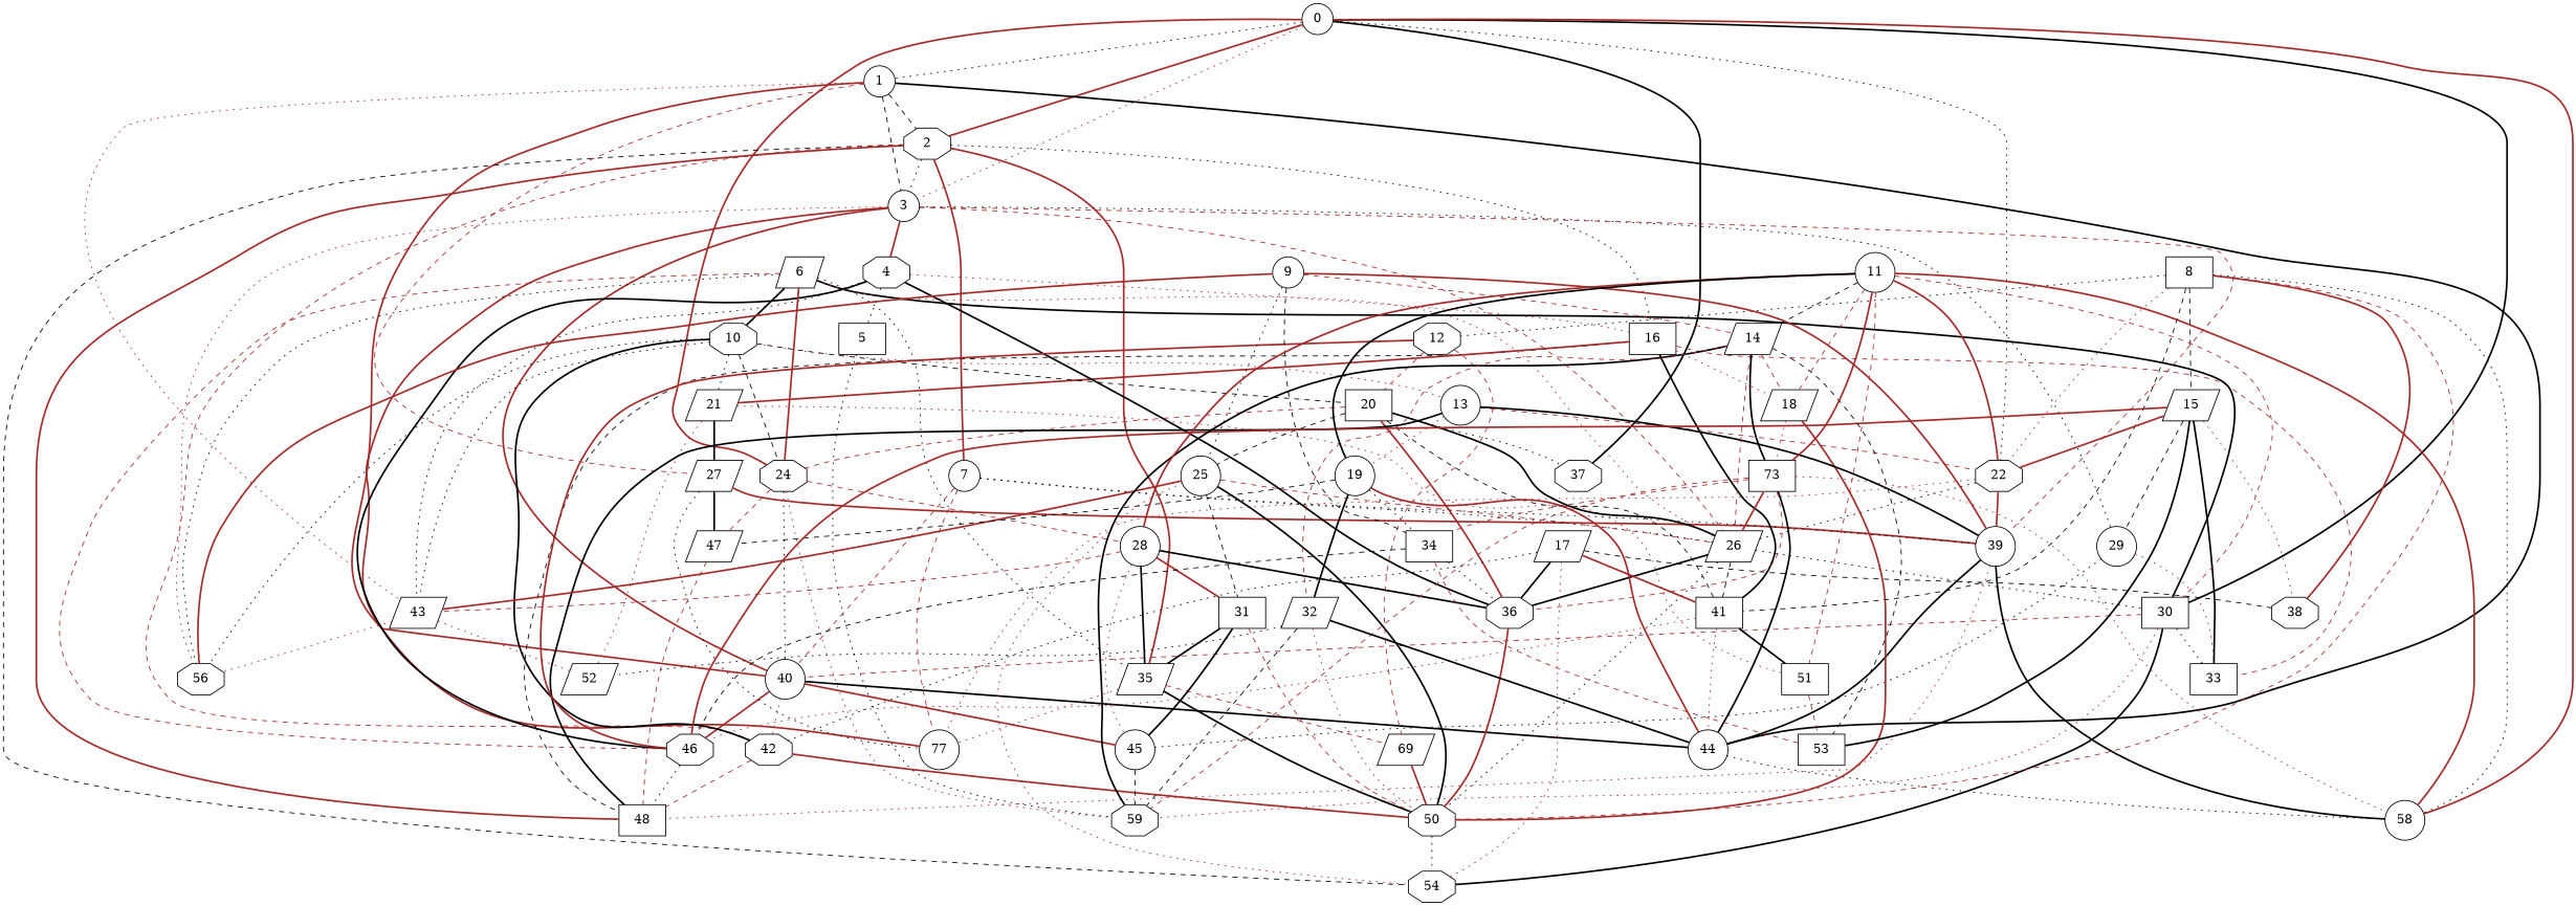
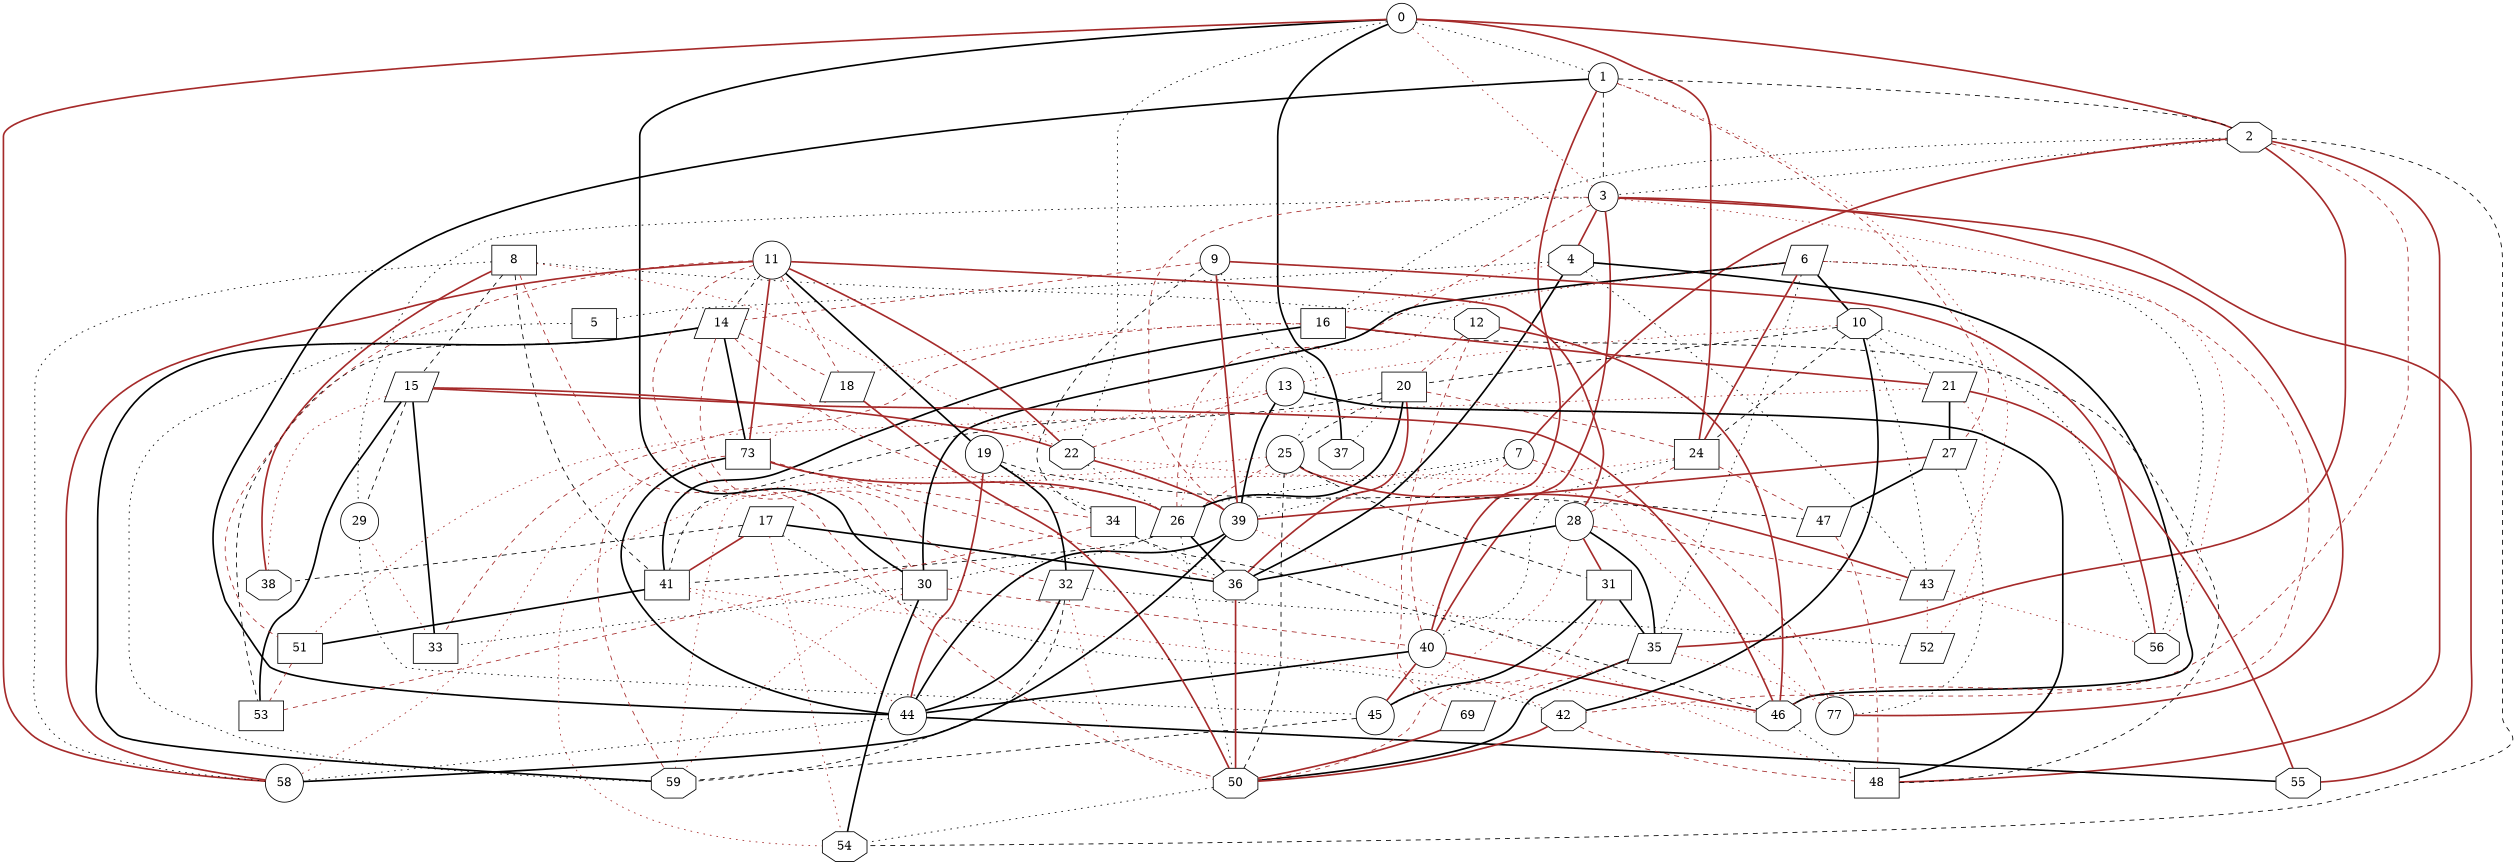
  graph {
    node [shape=circle]
    edge [color=brown style=bold]
    0
    1
    2 [shape=octagon]
    3
    37 [shape=octagon]
    22 [shape=octagon]
    30 [shape=box]
    58
-   24 [shape=octagon]
+   24 [shape=box]
    40
    43 [shape=parallelogram]
    44
    27 [shape=parallelogram]
    35 [shape=parallelogram]
    54 [shape=octagon]
    7
    16 [shape=box]
    48 [shape=box]
    42 [shape=octagon]
    26 [shape=parallelogram]
    n21 [label=77]
    29
    39
    56 [shape=octagon]
    4 [shape=octagon]
+   55 [shape=octagon]
    59 [shape=octagon]
    33 [shape=box]
    28
    47 [shape=parallelogram]
    46 [shape=octagon]
    45
    52 [shape=parallelogram]
    50 [shape=octagon]
    n35 [label=69 shape=parallelogram]
    41 [shape=box]
    21 [shape=parallelogram]
    18 [shape=parallelogram]
    36 [shape=octagon]
    5 [shape=box]
    31 [shape=box]
    51 [shape=box]
    n43 [label=73 shape=box]
    6 [shape=parallelogram]
    10 [shape=octagon]
    20 [shape=box]
    13
    25
    19
    8 [shape=box]
    38 [shape=octagon]
    15 [shape=parallelogram]
    12 [shape=octagon]
    53 [shape=box]
    9
    14 [shape=parallelogram]
    34 [shape=box]
    32 [shape=parallelogram]
    11
    17 [shape=parallelogram]
    0 -- 1 [color=black style=dotted]
    0 -- 2
    0 -- 3 [style=dotted]
    0 -- 37 [color=black]
    0 -- 22 [color=black style=dotted]
    0 -- 30 [color=black]
    0 -- 58
    0 -- 24
    1 -- 2 [color=black style=dashed]
    1 -- 3 [color=black style=dashed]
    1 -- 40
    1 -- 43 [style=dotted]
    1 -- 44 [color=black]
    1 -- 27 [style=dashed]
    2 -- 3 [color=black style=dotted]
    2 -- 35
    2 -- 54 [color=black style=dashed]
    2 -- 7
    2 -- 16 [color=black style=dotted]
    2 -- 48
    2 -- 42 [style=dashed]
    3 -- 40
    3 -- 26 [style=dashed]
    3 -- n21
    3 -- 29 [color=black style=dotted]
    3 -- 39 [style=dashed]
    3 -- 56 [style=dotted]
    3 -- 4
+   3 -- 55
    22 -- 26 [color=black style=dotted]
    22 -- n21 [style=dotted]
    22 -- 39
    30 -- 40 [style=dashed]
    30 -- 54 [color=black]
    30 -- 59 [style=dotted]
    30 -- 33 [color=black style=dotted]
    24 -- 40 [color=black style=dotted]
    24 -- 59 [style=dotted]
    24 -- 28 [style=dashed]
    24 -- 47 [style=dashed]
    40 -- 44 [color=black]
    40 -- 42 [style=dotted]
    40 -- 46
    40 -- 45
    43 -- 56 [style=dotted]
    43 -- 52 [style=dotted]
    44 -- 58 [color=black style=dotted]
+   44 -- 55 [color=black]
    27 -- n21 [color=black style=dotted]
    27 -- 39
    27 -- 47 [color=black]
    35 -- n21 [style=dotted]
    35 -- 50 [color=black]
    35 -- n35 [style=dashed]
    7 -- 40 [style=dashed]
    7 -- 26 [color=black style=dotted]
    7 -- n21 [style=dashed]
    7 -- 39 [color=black style=dotted]
    16 -- 48 [color=black style=dashed]
    16 -- 33 [style=dashed]
    16 -- 41 [color=black]
    16 -- 21
    16 -- 18 [style=dotted]
    42 -- 48 [style=dashed]
    42 -- 50
    26 -- 30 [color=black style=dotted]
    26 -- 50 [color=black style=dotted]
    26 -- 41 [color=black style=dashed]
    26 -- 36 [color=black]
    29 -- 33 [style=dotted]
    29 -- 45 [color=black style=dotted]
    39 -- 58 [color=black]
    39 -- 44 [color=black]
    39 -- 48 [style=dotted]
    4 -- 43 [color=black style=dotted]
    4 -- 16 [style=dotted]
    4 -- 46 [color=black]
    4 -- 36 [color=black]
    4 -- 5 [color=black style=dotted]
    28 -- 43 [style=dashed]
    28 -- 35 [color=black]
    28 -- 45 [style=dotted]
    28 -- 36 [color=black]
    28 -- 31
    47 -- 48 [style=dashed]
    46 -- 48 [color=black style=dotted]
    45 -- 59 [color=black style=dashed]
    50 -- 54 [color=black style=dotted]
    n35 -- 50
    41 -- 44 [style=dotted]
    41 -- 46 [style=dotted]
    41 -- 51 [color=black]
    21 -- 27 [color=black]
+   21 -- 55
    21 -- 52 [style=dotted]
    21 -- 51 [style=dotted]
    18 -- 50
    18 -- n43 [style=dotted]
    36 -- 50
    5 -- 59 [color=black style=dotted]
    31 -- 35 [color=black]
    31 -- 45 [color=black]
    31 -- 50 [style=dashed]
    51 -- 53 [style=dashed]
    n43 -- 58 [style=dotted]
    n43 -- 44 [color=black]
    n43 -- 26
    n43 -- 59 [style=dashed]
    n43 -- 36 [style=dashed]
    n43 -- 34 [style=dashed]
    6 -- 30 [color=black]
    6 -- 24
    6 -- 35 [color=black style=dotted]
    6 -- 26 [style=dotted]
    6 -- 56 [color=black style=dotted]
    6 -- 46 [style=dashed]
    6 -- 10 [color=black]
    10 -- 24 [color=black style=dashed]
    10 -- 43 [color=black style=dotted]
    10 -- 42 [color=black]
    10 -- 56 [color=black style=dotted]
    10 -- 21 [color=black style=dotted]
    10 -- 20 [color=black style=dashed]
    10 -- 13 [style=dotted]
    20 -- 37 [color=black style=dotted]
    20 -- 24 [style=dashed]
    20 -- 26 [color=black]
    20 -- 41 [color=black style=dashed]
    20 -- 36
    20 -- 25 [color=black style=dashed]
    13 -- 22 [style=dashed]
    13 -- 48 [color=black]
    13 -- 39 [color=black]
    13 -- 19 [style=dotted]
    25 -- 43
    25 -- 54 [style=dotted]
    25 -- 26 [style=dashed]
-   25 -- 50 [color=black]
+   25 -- 50 [color=black style=dashed]
    25 -- 31 [color=black style=dashed]
    19 -- 44
    19 -- 47 [color=black style=dashed]
    19 -- 34 [color=black style=dotted]
    19 -- 32 [color=black]
    8 -- 22 [style=dotted]
    8 -- 58 [color=black style=dotted]
    8 -- 50 [style=dashed]
    8 -- 41 [color=black style=dashed]
    8 -- 38
    8 -- 15 [color=black style=dashed]
    8 -- 12 [color=black style=dotted]
    15 -- 22
    15 -- 29 [color=black style=dashed]
    15 -- 33 [color=black]
    15 -- 46
    15 -- 38 [style=dotted]
    15 -- 53 [color=black]
    12 -- 46
    12 -- n35 [style=dashed]
    12 -- 20 [style=dashed]
    9 -- 39
    9 -- 56
    9 -- 25 [color=black style=dotted]
    9 -- 14 [style=dashed]
    9 -- 34 [color=black style=dashed]
    14 -- 26 [style=dashed]
    14 -- 59 [color=black]
    14 -- 18 [style=dashed]
    14 -- n43 [color=black]
    14 -- 53 [color=black style=dashed]
    14 -- 32 [style=dashed]
    34 -- 46 [color=black style=dashed]
    34 -- 36 [color=black style=dotted]
    34 -- 53 [style=dashed]
    32 -- 44 [color=black]
    32 -- 59 [color=black style=dashed]
    32 -- 52 [color=black style=dotted]
    32 -- 50 [style=dotted]
    11 -- 22
    11 -- 30 [style=dashed]
    11 -- 58
    11 -- 28
    11 -- 18 [style=dashed]
    11 -- 51 [style=dashed]
    11 -- n43
    11 -- 19 [color=black]
    11 -- 14 [color=black style=dashed]
    17 -- 54 [style=dotted]
    17 -- 42 [color=black style=dotted]
    17 -- 41
    17 -- 36 [color=black]
    17 -- 38 [color=black style=dashed]
  }
